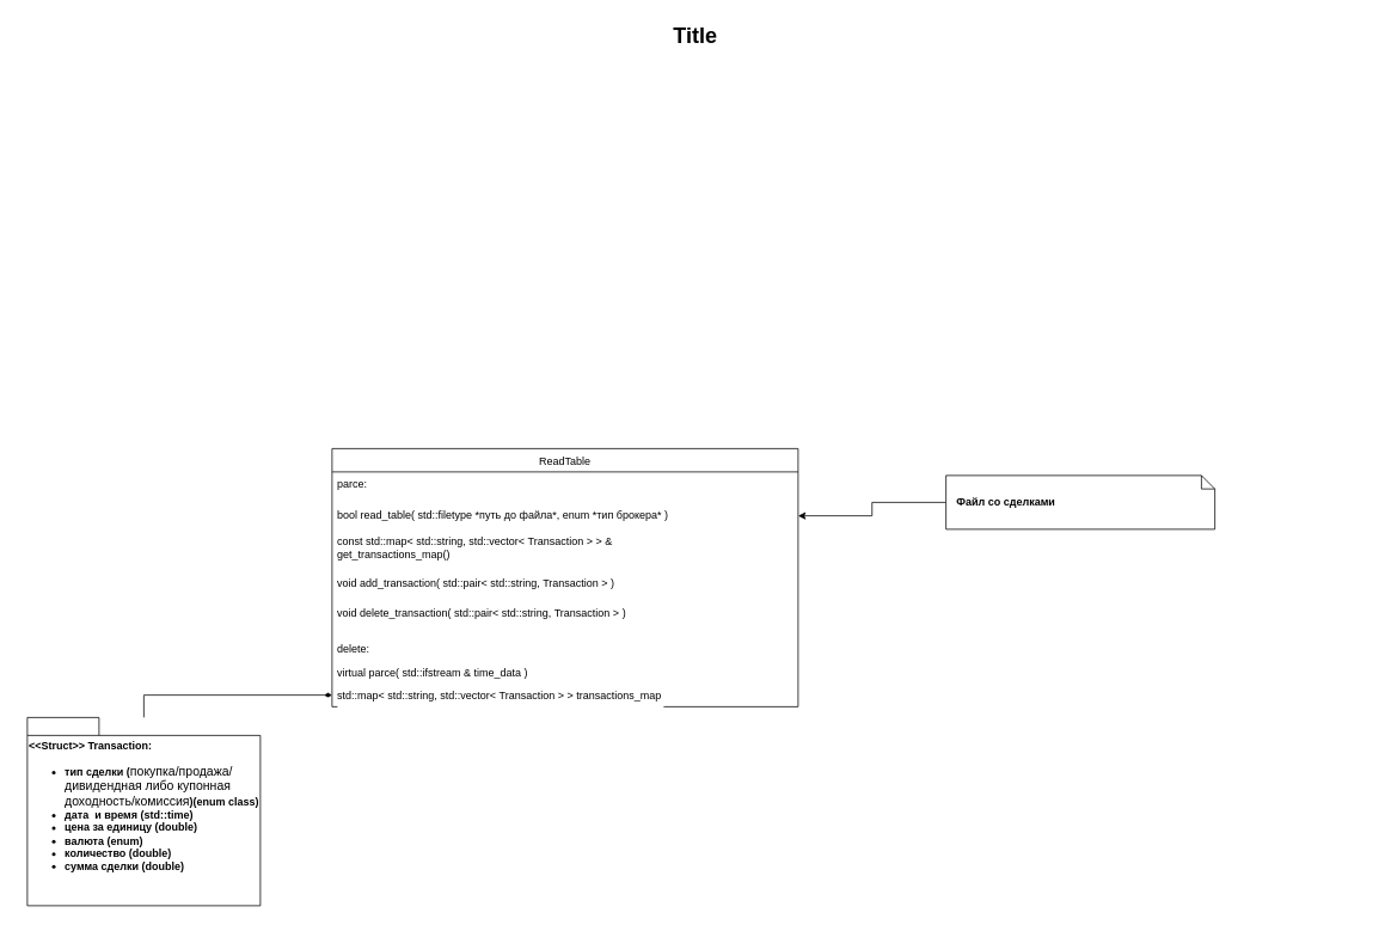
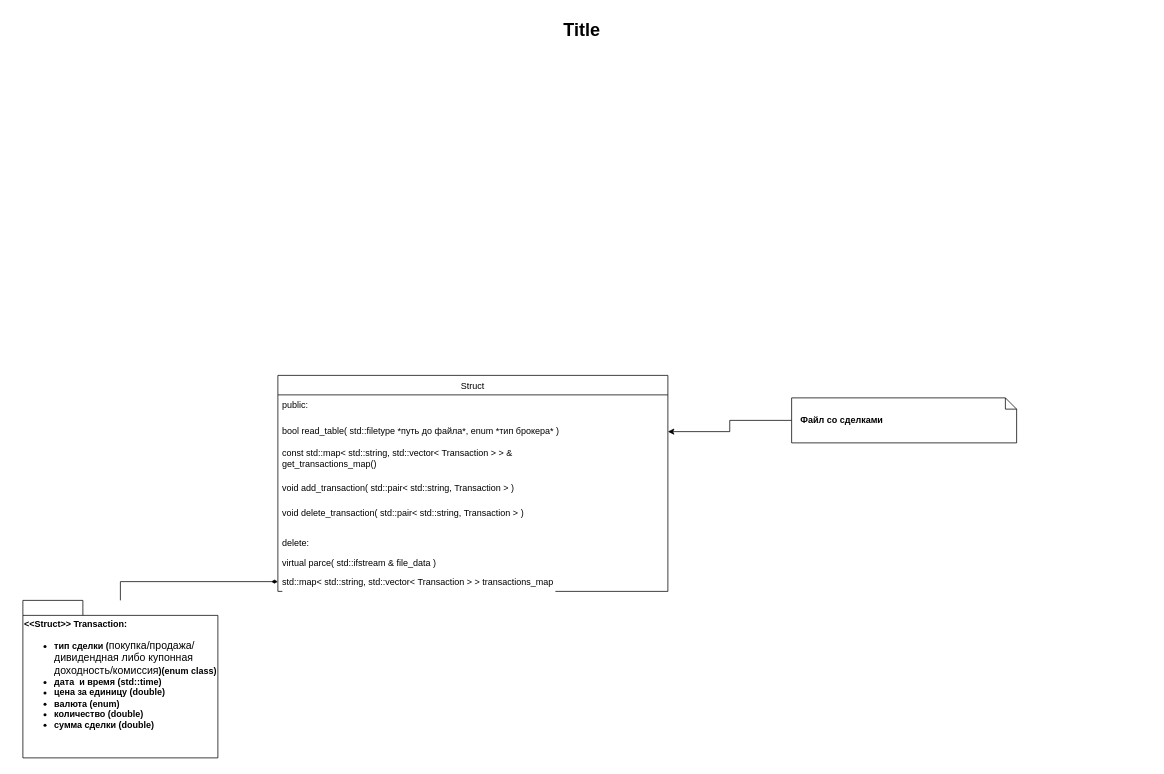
  <mxCell id="0" style=";html=1;" />
  <mxCell id="1" style=";html=1;" parent="0" />
  <mxCell id="2" style="edgeStyle=orthogonalEdgeStyle;rounded=0;orthogonalLoop=1;jettySize=auto;html=1;entryX=0;entryY=0.5;entryDx=0;entryDy=0;fontColor=#000000;endArrow=diamondThin;endFill=1;" parent="1" source="3" target="15" edge="1"><mxGeometry relative="1" as="geometry" /></mxCell>
  <mxCell id="3" value="&amp;lt;&amp;lt;Struct&amp;gt;&amp;gt; Transaction:&lt;br&gt;&lt;ul&gt;&lt;li&gt;тип сделки (&lt;span style=&quot;font-size: 14px ; font-weight: 400 ; background-color: rgb(255 , 255 , 255)&quot;&gt;покупка/продажа/дивидендная либо купонная доходность/&lt;/span&gt;&lt;span style=&quot;font-size: 14px ; font-weight: 400&quot;&gt;комиссия&lt;/span&gt;)(enum class)&lt;/li&gt;&lt;li&gt;дата&amp;nbsp; и время (std::time)&lt;/li&gt;&lt;li&gt;цена за единицу (double)&lt;/li&gt;&lt;li&gt;валюта (enum)&lt;/li&gt;&lt;li&gt;количество (double)&lt;/li&gt;&lt;li&gt;сумма сделки (double)&lt;/li&gt;&lt;/ul&gt;" style="shape=folder;tabWidth=80;tabHeight=20;tabPosition=left;strokeWidth=1;html=1;whiteSpace=wrap;align=left;fontSize=12;fontStyle=1" parent="1" vertex="1"><mxGeometry x="30" y="800" width="260" height="210" as="geometry" /></mxCell>
  <mxCell id="4" style="edgeStyle=orthogonalEdgeStyle;rounded=0;orthogonalLoop=1;jettySize=auto;html=1;entryX=1;entryY=0.5;entryDx=0;entryDy=0;fontColor=#000000;" parent="1" source="5" target="9" edge="1"><mxGeometry relative="1" as="geometry" /></mxCell>
  <mxCell id="5" value="&lt;b&gt;&lt;br&gt;Файл со сделками&lt;br&gt;&lt;br&gt;&lt;/b&gt;" style="shape=note;size=15;align=left;spacingLeft=10;html=1;whiteSpace=wrap;strokeColor=#000000;strokeWidth=1;fillColor=#ffffff;fontSize=12;" parent="1" vertex="1"><mxGeometry x="1055" y="530" width="300" height="60" as="geometry" /></mxCell>
  <mxCell id="6" value="Title" style="text;strokeColor=none;fillColor=none;html=1;fontSize=24;fontStyle=1;verticalAlign=middle;align=center;" parent="1" vertex="1"><mxGeometry x="20" y="20" width="1510" height="40" as="geometry" /></mxCell>
- <mxCell id="7" value="ReadTable" style="swimlane;fontStyle=0;childLayout=stackLayout;horizontal=1;startSize=26;fillColor=none;horizontalStack=0;resizeParent=1;resizeParentMax=0;resizeLast=0;collapsible=1;marginBottom=0;shadow=0;labelBackgroundColor=#FFFFFF;fontColor=#000000;" parent="1" vertex="1"><mxGeometry x="370" y="500" width="520" height="288" as="geometry" /></mxCell>
- <mxCell id="8" value="parce:" style="text;strokeColor=none;fillColor=none;align=left;verticalAlign=top;spacingLeft=4;spacingRight=4;overflow=hidden;rotatable=0;points=[[0,0.5],[1,0.5]];portConstraint=eastwest;shadow=0;labelBackgroundColor=#FFFFFF;fontColor=#000000;" parent="7" vertex="1"><mxGeometry y="26" width="520" height="34" as="geometry" /></mxCell>
+ <mxCell id="7" value="Struct" style="swimlane;fontStyle=0;childLayout=stackLayout;horizontal=1;startSize=26;fillColor=none;horizontalStack=0;resizeParent=1;resizeParentMax=0;resizeLast=0;collapsible=1;marginBottom=0;shadow=0;labelBackgroundColor=#FFFFFF;fontColor=#000000;" parent="1" vertex="1"><mxGeometry x="370" y="500" width="520" height="288" as="geometry" /></mxCell>
+ <mxCell id="8" value="public:" style="text;strokeColor=none;fillColor=none;align=left;verticalAlign=top;spacingLeft=4;spacingRight=4;overflow=hidden;rotatable=0;points=[[0,0.5],[1,0.5]];portConstraint=eastwest;shadow=0;labelBackgroundColor=#FFFFFF;fontColor=#000000;" parent="7" vertex="1"><mxGeometry y="26" width="520" height="34" as="geometry" /></mxCell>
  <mxCell id="9" value="bool read_table( std::filetype *путь до файла*, enum *тип брокера* )" style="text;strokeColor=none;fillColor=none;align=left;verticalAlign=top;spacingLeft=4;spacingRight=4;overflow=hidden;rotatable=0;points=[[0,0.5],[1,0.5]];portConstraint=eastwest;shadow=0;labelBackgroundColor=#FFFFFF;fontColor=#000000;" parent="7" vertex="1"><mxGeometry y="60" width="520" height="30" as="geometry" /></mxCell>
  <mxCell id="10" value="const std::map&lt; std::string, std::vector&lt; Transaction &gt; &gt; &amp;&#10;get_transactions_map()" style="text;strokeColor=none;fillColor=none;align=left;verticalAlign=top;spacingLeft=4;spacingRight=4;overflow=hidden;rotatable=0;points=[[0,0.5],[1,0.5]];portConstraint=eastwest;shadow=0;labelBackgroundColor=#FFFFFF;fontColor=#000000;" vertex="1" parent="7"><mxGeometry y="90" width="520" height="46" as="geometry" /></mxCell>
  <mxCell id="11" value="void add_transaction( std::pair&lt; std::string, Transaction &gt; )" style="text;strokeColor=none;fillColor=none;align=left;verticalAlign=top;spacingLeft=4;spacingRight=4;overflow=hidden;rotatable=0;points=[[0,0.5],[1,0.5]];portConstraint=eastwest;shadow=0;labelBackgroundColor=#FFFFFF;fontColor=#000000;" vertex="1" parent="7"><mxGeometry y="136" width="520" height="34" as="geometry" /></mxCell>
  <mxCell id="12" value="void delete_transaction( std::pair&lt; std::string, Transaction &gt; )" style="text;strokeColor=none;fillColor=none;align=left;verticalAlign=top;spacingLeft=4;spacingRight=4;overflow=hidden;rotatable=0;points=[[0,0.5],[1,0.5]];portConstraint=eastwest;shadow=0;labelBackgroundColor=#FFFFFF;fontColor=#000000;" parent="7" vertex="1"><mxGeometry y="170" width="520" height="40" as="geometry" /></mxCell>
  <mxCell id="13" value="delete:" style="text;strokeColor=none;fillColor=none;align=left;verticalAlign=top;spacingLeft=4;spacingRight=4;overflow=hidden;rotatable=0;points=[[0,0.5],[1,0.5]];portConstraint=eastwest;shadow=0;labelBackgroundColor=#FFFFFF;fontColor=#000000;" parent="7" vertex="1"><mxGeometry y="210" width="520" height="26" as="geometry" /></mxCell>
- <mxCell id="14" value="virtual parce( std::ifstream &amp; time_data )" style="text;strokeColor=none;fillColor=none;align=left;verticalAlign=top;spacingLeft=4;spacingRight=4;overflow=hidden;rotatable=0;points=[[0,0.5],[1,0.5]];portConstraint=eastwest;shadow=0;labelBackgroundColor=#FFFFFF;fontColor=#000000;" parent="7" vertex="1"><mxGeometry y="236" width="520" height="26" as="geometry" /></mxCell>
+ <mxCell id="14" value="virtual parce( std::ifstream &amp; file_data )" style="text;strokeColor=none;fillColor=none;align=left;verticalAlign=top;spacingLeft=4;spacingRight=4;overflow=hidden;rotatable=0;points=[[0,0.5],[1,0.5]];portConstraint=eastwest;shadow=0;labelBackgroundColor=#FFFFFF;fontColor=#000000;" parent="7" vertex="1"><mxGeometry y="236" width="520" height="26" as="geometry" /></mxCell>
  <mxCell id="15" value="std::map&lt; std::string, std::vector&lt; Transaction &gt; &gt; transactions_map&#10; " style="text;strokeColor=none;fillColor=none;align=left;verticalAlign=top;spacingLeft=4;spacingRight=4;overflow=hidden;rotatable=0;points=[[0,0.5],[1,0.5]];portConstraint=eastwest;shadow=0;labelBackgroundColor=#FFFFFF;fontColor=#000000;" parent="7" vertex="1"><mxGeometry y="262" width="520" height="26" as="geometry" /></mxCell>
